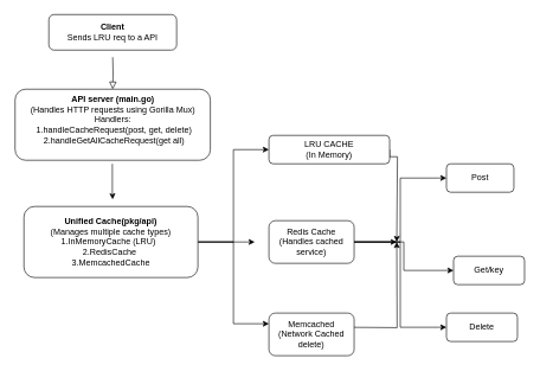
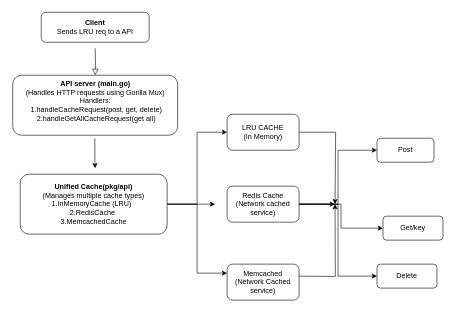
  <mxCell id="0" />
  <mxCell id="1" parent="0" />
  <mxCell id="2" value="&lt;b&gt;Client&lt;/b&gt;&lt;div&gt;Sends LRU req to a API&lt;/div&gt;" style="rounded=1;whiteSpace=wrap;html=1;" vertex="1" parent="1"><mxGeometry x="68" y="20" width="180" height="50" as="geometry" /></mxCell>
  <mxCell id="3" value="" style="rounded=0;html=1;jettySize=auto;orthogonalLoop=1;fontSize=11;endArrow=block;endFill=0;endSize=8;strokeWidth=1;shadow=0;labelBackgroundColor=none;edgeStyle=orthogonalEdgeStyle;" edge="1" parent="1" target="4"><mxGeometry relative="1" as="geometry"><mxPoint x="158" y="80" as="sourcePoint" /><mxPoint x="158" y="140" as="targetPoint" /><Array as="points" /></mxGeometry></mxCell>
  <mxCell id="4" value="&lt;b&gt;API server (main.go)&lt;/b&gt;&lt;div&gt;(Handles HTTP requests using Gorilla Mux)&lt;/div&gt;&lt;div&gt;&amp;nbsp;Handlers:&amp;nbsp;&lt;br&gt;&amp;nbsp;1.handleCacheRequest(post, get, delete)&lt;br&gt;&amp;nbsp;2.handleGetAllCacheRequest(get all)&lt;br&gt;&lt;div&gt;&lt;br&gt;&lt;/div&gt;&lt;/div&gt;" style="rounded=1;whiteSpace=wrap;html=1;" vertex="1" parent="1"><mxGeometry x="20.5" y="125" width="275" height="100" as="geometry" /></mxCell>
  <mxCell id="5" style="edgeStyle=orthogonalEdgeStyle;rounded=0;orthogonalLoop=1;jettySize=auto;html=1;" edge="1" parent="1" source="8"><mxGeometry relative="1" as="geometry"><mxPoint x="358" y="340" as="targetPoint" /></mxGeometry></mxCell>
  <mxCell id="6" style="edgeStyle=orthogonalEdgeStyle;rounded=0;orthogonalLoop=1;jettySize=auto;html=1;entryX=0;entryY=0.25;entryDx=0;entryDy=0;" edge="1" parent="1" source="8" target="18"><mxGeometry relative="1" as="geometry" /></mxCell>
  <mxCell id="7" style="edgeStyle=orthogonalEdgeStyle;rounded=0;orthogonalLoop=1;jettySize=auto;html=1;entryX=0;entryY=0.5;entryDx=0;entryDy=0;" edge="1" parent="1" source="8" target="11"><mxGeometry relative="1" as="geometry" /></mxCell>
  <mxCell id="8" value="&lt;b&gt;Unified Cache(pkg/api)&lt;/b&gt;&lt;div&gt;&amp;nbsp;(Manages multiple cache types)&amp;nbsp; 1.InMemoryCache (LRU)&amp;nbsp;&amp;nbsp;&lt;/div&gt;&lt;div&gt;2.RedisCache&amp;nbsp;&lt;/div&gt;&lt;div&gt;3.MemcachedCache&lt;br&gt;&lt;/div&gt;" style="rounded=1;whiteSpace=wrap;html=1;" vertex="1" parent="1"><mxGeometry x="33" y="290" width="245" height="100" as="geometry" /></mxCell>
  <mxCell id="9" value="" style="endArrow=classic;html=1;rounded=0;" edge="1" parent="1"><mxGeometry width="50" height="50" relative="1" as="geometry"><mxPoint x="157.5" y="230" as="sourcePoint" /><mxPoint x="158" y="280" as="targetPoint" /><Array as="points"><mxPoint x="157.5" y="270" /></Array></mxGeometry></mxCell>
  <mxCell id="10" style="edgeStyle=orthogonalEdgeStyle;rounded=0;orthogonalLoop=1;jettySize=auto;html=1;exitX=1;exitY=0.5;exitDx=0;exitDy=0;" edge="1" parent="1" source="11"><mxGeometry relative="1" as="geometry"><mxPoint x="558" y="340" as="targetPoint" /><Array as="points"><mxPoint x="559" y="220" /></Array></mxGeometry></mxCell>
- <mxCell id="11" value="LRU CACHE&lt;div&gt;(In Memory)&lt;/div&gt;" style="rounded=1;whiteSpace=wrap;html=1;" vertex="1" parent="1"><mxGeometry x="378" y="190" width="170" height="40" as="geometry" /></mxCell>
+ <mxCell id="11" value="LRU CACHE&lt;div&gt;(In Memory)&lt;/div&gt;" style="rounded=1;whiteSpace=wrap;html=1;" vertex="1" parent="1"><mxGeometry x="378" y="190" width="120" height="60" as="geometry" /></mxCell>
  <mxCell id="12" style="edgeStyle=orthogonalEdgeStyle;rounded=0;orthogonalLoop=1;jettySize=auto;html=1;" edge="1" parent="1" source="16"><mxGeometry relative="1" as="geometry"><mxPoint x="558" y="340" as="targetPoint" /></mxGeometry></mxCell>
  <mxCell id="13" style="edgeStyle=orthogonalEdgeStyle;rounded=0;orthogonalLoop=1;jettySize=auto;html=1;entryX=0;entryY=0.5;entryDx=0;entryDy=0;" edge="1" parent="1" source="16" target="19"><mxGeometry relative="1" as="geometry" /></mxCell>
  <mxCell id="14" style="edgeStyle=orthogonalEdgeStyle;rounded=0;orthogonalLoop=1;jettySize=auto;html=1;entryX=0;entryY=0.5;entryDx=0;entryDy=0;" edge="1" parent="1" source="16" target="20"><mxGeometry relative="1" as="geometry" /></mxCell>
  <mxCell id="15" style="edgeStyle=orthogonalEdgeStyle;rounded=0;orthogonalLoop=1;jettySize=auto;html=1;entryX=0;entryY=0.5;entryDx=0;entryDy=0;" edge="1" parent="1" source="16" target="21"><mxGeometry relative="1" as="geometry"><Array as="points"><mxPoint x="563" y="340" /><mxPoint x="563" y="460" /></Array></mxGeometry></mxCell>
- <mxCell id="16" value="Redis Cache&lt;br&gt;(Handles cached service)" style="rounded=1;whiteSpace=wrap;html=1;" vertex="1" parent="1"><mxGeometry x="378" y="310" width="120" height="60" as="geometry" /></mxCell>
+ <mxCell id="16" value="Redis Cache&lt;br&gt;(Network cached service)" style="rounded=1;whiteSpace=wrap;html=1;" vertex="1" parent="1"><mxGeometry x="378" y="310" width="120" height="60" as="geometry" /></mxCell>
  <mxCell id="17" style="edgeStyle=orthogonalEdgeStyle;rounded=0;orthogonalLoop=1;jettySize=auto;html=1;exitX=1;exitY=0.5;exitDx=0;exitDy=0;" edge="1" parent="1"><mxGeometry relative="1" as="geometry"><mxPoint x="558" y="340" as="targetPoint" /><mxPoint x="488" y="460" as="sourcePoint" /></mxGeometry></mxCell>
- <mxCell id="18" value="Memcached&lt;br&gt;(Network Cached delete)" style="rounded=1;whiteSpace=wrap;html=1;" vertex="1" parent="1"><mxGeometry x="378" y="440" width="120" height="60" as="geometry" /></mxCell>
+ <mxCell id="18" value="Memcached&lt;br&gt;(Network Cached service)" style="rounded=1;whiteSpace=wrap;html=1;" vertex="1" parent="1"><mxGeometry x="378" y="440" width="120" height="60" as="geometry" /></mxCell>
  <mxCell id="19" value="Post" style="rounded=1;whiteSpace=wrap;html=1;" vertex="1" parent="1"><mxGeometry x="628" y="230" width="95" height="40" as="geometry" /></mxCell>
  <mxCell id="20" value="Get/key" style="rounded=1;whiteSpace=wrap;html=1;" vertex="1" parent="1"><mxGeometry x="638" y="360" width="100" height="40" as="geometry" /></mxCell>
  <mxCell id="21" value="Delete" style="rounded=1;whiteSpace=wrap;html=1;" vertex="1" parent="1"><mxGeometry x="628" y="440" width="100" height="40" as="geometry" /></mxCell>
